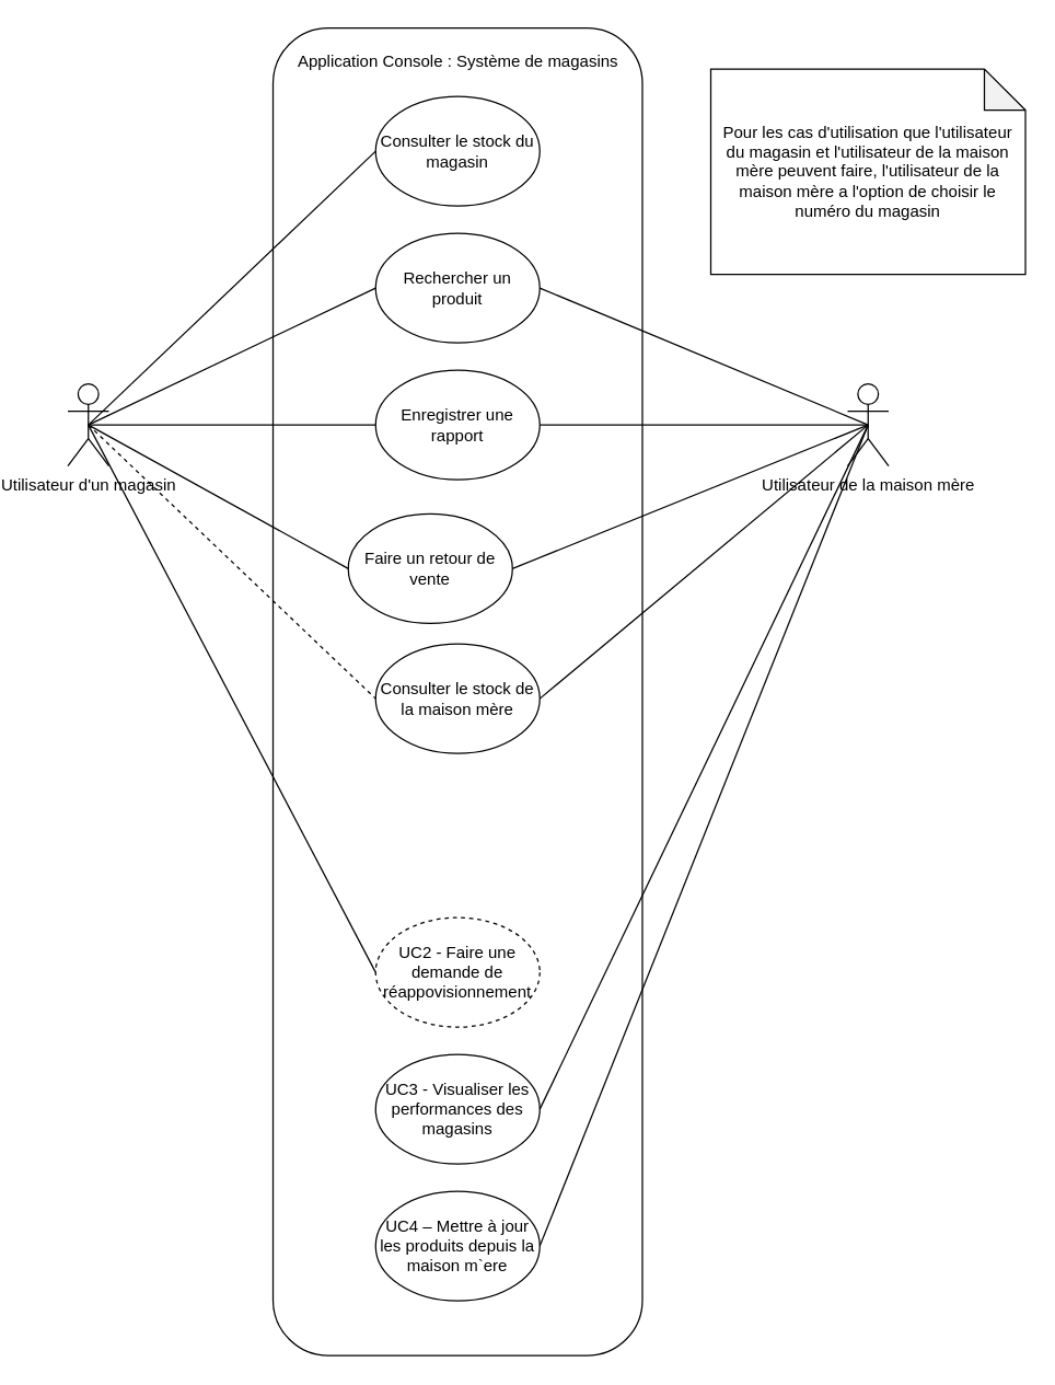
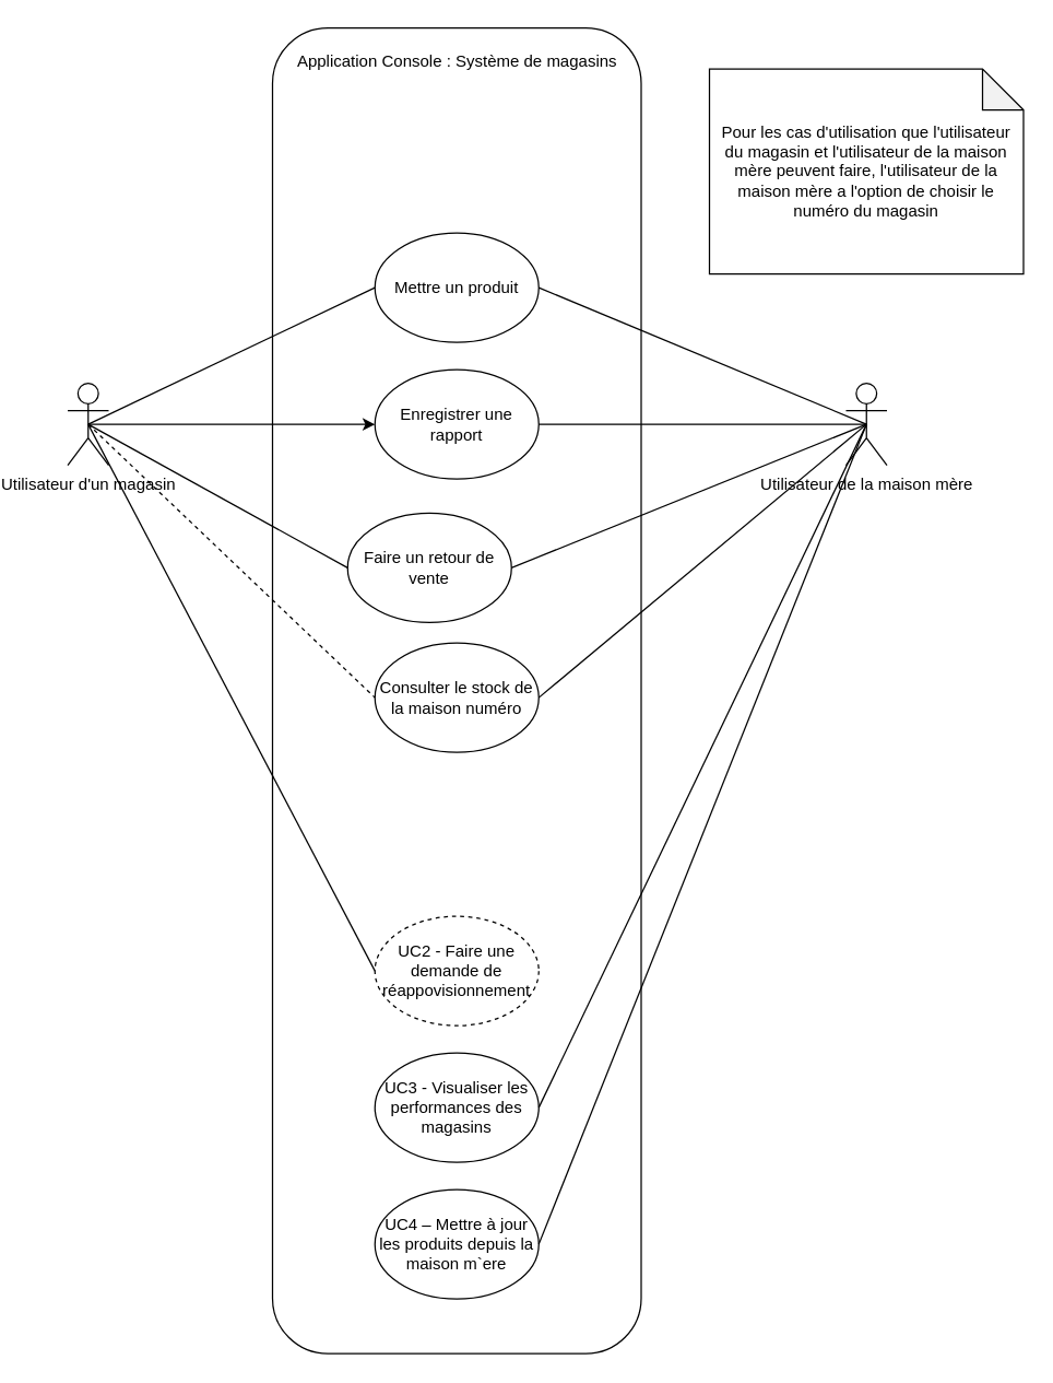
  <mxCell id="0" />
  <mxCell id="1" parent="0" />
  <mxCell id="2" value="Utilisateur d'un magasin" style="shape=umlActor;verticalLabelPosition=bottom;verticalAlign=top;html=1;outlineConnect=0;" parent="1" vertex="1"><mxGeometry x="20" y="280" width="30" height="60" as="geometry" /></mxCell>
  <mxCell id="3" value="" style="rounded=1;whiteSpace=wrap;html=1;" parent="1" vertex="1"><mxGeometry x="170" y="20" width="270" height="970" as="geometry" /></mxCell>
  <mxCell id="4" value="Application Console : Système de magasins" style="text;html=1;align=center;verticalAlign=middle;resizable=0;points=[];autosize=1;strokeColor=none;fillColor=none;" parent="1" vertex="1"><mxGeometry x="175" y="30" width="260" height="30" as="geometry" /></mxCell>
- <mxCell id="5" value="Consulter le stock du magasin" style="ellipse;whiteSpace=wrap;html=1;" parent="1" vertex="1"><mxGeometry x="245" y="70" width="120" height="80" as="geometry" /></mxCell>
- <mxCell id="6" value="Rechercher un produit" style="ellipse;whiteSpace=wrap;html=1;" parent="1" vertex="1"><mxGeometry x="245" y="170" width="120" height="80" as="geometry" /></mxCell>
+ <mxCell id="6" value="Mettre un produit" style="ellipse;whiteSpace=wrap;html=1;" parent="1" vertex="1"><mxGeometry x="245" y="170" width="120" height="80" as="geometry" /></mxCell>
  <mxCell id="7" value="Enregistrer une rapport" style="ellipse;whiteSpace=wrap;html=1;" parent="1" vertex="1"><mxGeometry x="245" y="270" width="120" height="80" as="geometry" /></mxCell>
  <mxCell id="8" value="Faire un retour de vente" style="ellipse;whiteSpace=wrap;html=1;" parent="1" vertex="1"><mxGeometry x="225" y="375" width="120" height="80" as="geometry" /></mxCell>
- <mxCell id="9" value="" style="endArrow=none;html=1;rounded=0;entryX=0;entryY=0.5;entryDx=0;entryDy=0;exitX=0.5;exitY=0.5;exitDx=0;exitDy=0;exitPerimeter=0;" parent="1" source="2" target="5" edge="1"><mxGeometry width="50" height="50" relative="1" as="geometry"><mxPoint x="90" y="260" as="sourcePoint" /><mxPoint x="140" y="210" as="targetPoint" /></mxGeometry></mxCell>
  <mxCell id="10" value="" style="endArrow=none;html=1;rounded=0;entryX=0;entryY=0.5;entryDx=0;entryDy=0;exitX=0.5;exitY=0.5;exitDx=0;exitDy=0;exitPerimeter=0;" parent="1" source="2" target="6" edge="1"><mxGeometry width="50" height="50" relative="1" as="geometry"><mxPoint x="90" y="260" as="sourcePoint" /><mxPoint x="160" y="240" as="targetPoint" /></mxGeometry></mxCell>
- <mxCell id="11" value="" style="endArrow=none;html=1;rounded=0;entryX=0;entryY=0.5;entryDx=0;entryDy=0;exitX=0.5;exitY=0.5;exitDx=0;exitDy=0;exitPerimeter=0;" parent="1" source="2" target="7" edge="1"><mxGeometry width="50" height="50" relative="1" as="geometry"><mxPoint x="90" y="260" as="sourcePoint" /><mxPoint x="120" y="360" as="targetPoint" /></mxGeometry></mxCell>
+ <mxCell id="11" value="" style="endArrow=classic;html=1;rounded=0;entryX=0;entryY=0.5;entryDx=0;entryDy=0;exitX=0.5;exitY=0.5;exitDx=0;exitDy=0;exitPerimeter=0;" parent="1" source="2" target="7" edge="1"><mxGeometry width="50" height="50" relative="1" as="geometry"><mxPoint x="90" y="260" as="sourcePoint" /><mxPoint x="120" y="360" as="targetPoint" /></mxGeometry></mxCell>
  <mxCell id="12" value="" style="endArrow=none;html=1;rounded=0;entryX=0;entryY=0.5;entryDx=0;entryDy=0;exitX=0.5;exitY=0.5;exitDx=0;exitDy=0;exitPerimeter=0;" parent="1" source="2" target="8" edge="1"><mxGeometry width="50" height="50" relative="1" as="geometry"><mxPoint x="90" y="260" as="sourcePoint" /><mxPoint x="40" y="410" as="targetPoint" /></mxGeometry></mxCell>
- <mxCell id="13" value="Consulter le stock de la maison mère" style="ellipse;whiteSpace=wrap;html=1;" parent="1" vertex="1"><mxGeometry x="245" y="470" width="120" height="80" as="geometry" /></mxCell>
+ <mxCell id="13" value="Consulter le stock de la maison numéro" style="ellipse;whiteSpace=wrap;html=1;" parent="1" vertex="1"><mxGeometry x="245" y="470" width="120" height="80" as="geometry" /></mxCell>
  <mxCell id="14" value="" style="endArrow=none;html=1;rounded=0;entryX=0;entryY=0.5;entryDx=0;entryDy=0;exitX=0.5;exitY=0.5;exitDx=0;exitDy=0;exitPerimeter=0;dashed=1;" parent="1" source="2" target="13" edge="1"><mxGeometry width="50" height="50" relative="1" as="geometry"><mxPoint x="80" y="530" as="sourcePoint" /><mxPoint x="130" y="480" as="targetPoint" /></mxGeometry></mxCell>
  <mxCell id="15" value="UC2 - Faire une demande de réappovisionnement" style="ellipse;whiteSpace=wrap;html=1;dashed=1;" parent="1" vertex="1"><mxGeometry x="245" y="670" width="120" height="80" as="geometry" /></mxCell>
  <mxCell id="16" value="" style="endArrow=none;html=1;rounded=0;entryX=0;entryY=0.5;entryDx=0;entryDy=0;exitX=0.5;exitY=0.5;exitDx=0;exitDy=0;exitPerimeter=0;" parent="1" source="2" target="15" edge="1"><mxGeometry width="50" height="50" relative="1" as="geometry"><mxPoint x="100" y="650" as="sourcePoint" /><mxPoint x="150" y="600" as="targetPoint" /></mxGeometry></mxCell>
  <mxCell id="17" value="Utilisateur de la maison mère" style="shape=umlActor;verticalLabelPosition=bottom;verticalAlign=top;html=1;outlineConnect=0;" parent="1" vertex="1"><mxGeometry x="590" y="280" width="30" height="60" as="geometry" /></mxCell>
  <mxCell id="18" value="" style="endArrow=none;html=1;rounded=0;entryX=0.5;entryY=0.5;entryDx=0;entryDy=0;entryPerimeter=0;exitX=1;exitY=0.5;exitDx=0;exitDy=0;" parent="1" source="6" target="17" edge="1"><mxGeometry width="50" height="50" relative="1" as="geometry"><mxPoint x="490" y="390" as="sourcePoint" /><mxPoint x="540" y="340" as="targetPoint" /></mxGeometry></mxCell>
  <mxCell id="19" value="" style="endArrow=none;html=1;rounded=0;entryX=0.5;entryY=0.5;entryDx=0;entryDy=0;entryPerimeter=0;exitX=1;exitY=0.5;exitDx=0;exitDy=0;" parent="1" source="7" target="17" edge="1"><mxGeometry width="50" height="50" relative="1" as="geometry"><mxPoint x="490" y="450" as="sourcePoint" /><mxPoint x="540" y="400" as="targetPoint" /></mxGeometry></mxCell>
  <mxCell id="20" value="" style="endArrow=none;html=1;rounded=0;entryX=0.5;entryY=0.5;entryDx=0;entryDy=0;entryPerimeter=0;exitX=1;exitY=0.5;exitDx=0;exitDy=0;" parent="1" source="8" target="17" edge="1"><mxGeometry width="50" height="50" relative="1" as="geometry"><mxPoint x="520" y="460" as="sourcePoint" /><mxPoint x="570" y="410" as="targetPoint" /></mxGeometry></mxCell>
  <mxCell id="21" value="" style="endArrow=none;html=1;rounded=0;entryX=0.5;entryY=0.5;entryDx=0;entryDy=0;entryPerimeter=0;exitX=1;exitY=0.5;exitDx=0;exitDy=0;" parent="1" source="13" target="17" edge="1"><mxGeometry width="50" height="50" relative="1" as="geometry"><mxPoint x="450" y="540" as="sourcePoint" /><mxPoint x="500" y="490" as="targetPoint" /></mxGeometry></mxCell>
  <mxCell id="22" value="UC3 - Visualiser les performances des magasins" style="ellipse;whiteSpace=wrap;html=1;" parent="1" vertex="1"><mxGeometry x="245" y="770" width="120" height="80" as="geometry" /></mxCell>
  <mxCell id="23" value="" style="endArrow=none;html=1;rounded=0;entryX=0.5;entryY=0.5;entryDx=0;entryDy=0;entryPerimeter=0;exitX=1;exitY=0.5;exitDx=0;exitDy=0;" parent="1" source="22" target="17" edge="1"><mxGeometry width="50" height="50" relative="1" as="geometry"><mxPoint x="470" y="700" as="sourcePoint" /><mxPoint x="520" y="650" as="targetPoint" /></mxGeometry></mxCell>
  <mxCell id="24" value="Pour les cas d'utilisation que l'utilisateur du magasin et l'utilisateur de la maison mère peuvent faire, l'utilisateur de la maison mère a l'option de choisir le numéro du magasin" style="shape=note;whiteSpace=wrap;html=1;backgroundOutline=1;darkOpacity=0.05;" parent="1" vertex="1"><mxGeometry x="490" y="50" width="230" height="150" as="geometry" /></mxCell>
  <mxCell id="25" value="UC4 – Mettre à jour les produits depuis la maison m`ere" style="ellipse;whiteSpace=wrap;html=1;" vertex="1" parent="1"><mxGeometry x="245" y="870" width="120" height="80" as="geometry" /></mxCell>
  <mxCell id="26" value="" style="endArrow=none;html=1;rounded=0;exitX=1;exitY=0.5;exitDx=0;exitDy=0;entryX=0.5;entryY=0.5;entryDx=0;entryDy=0;entryPerimeter=0;" edge="1" parent="1" source="25" target="17"><mxGeometry width="50" height="50" relative="1" as="geometry"><mxPoint x="540" y="700" as="sourcePoint" /><mxPoint x="620" y="460" as="targetPoint" /></mxGeometry></mxCell>
